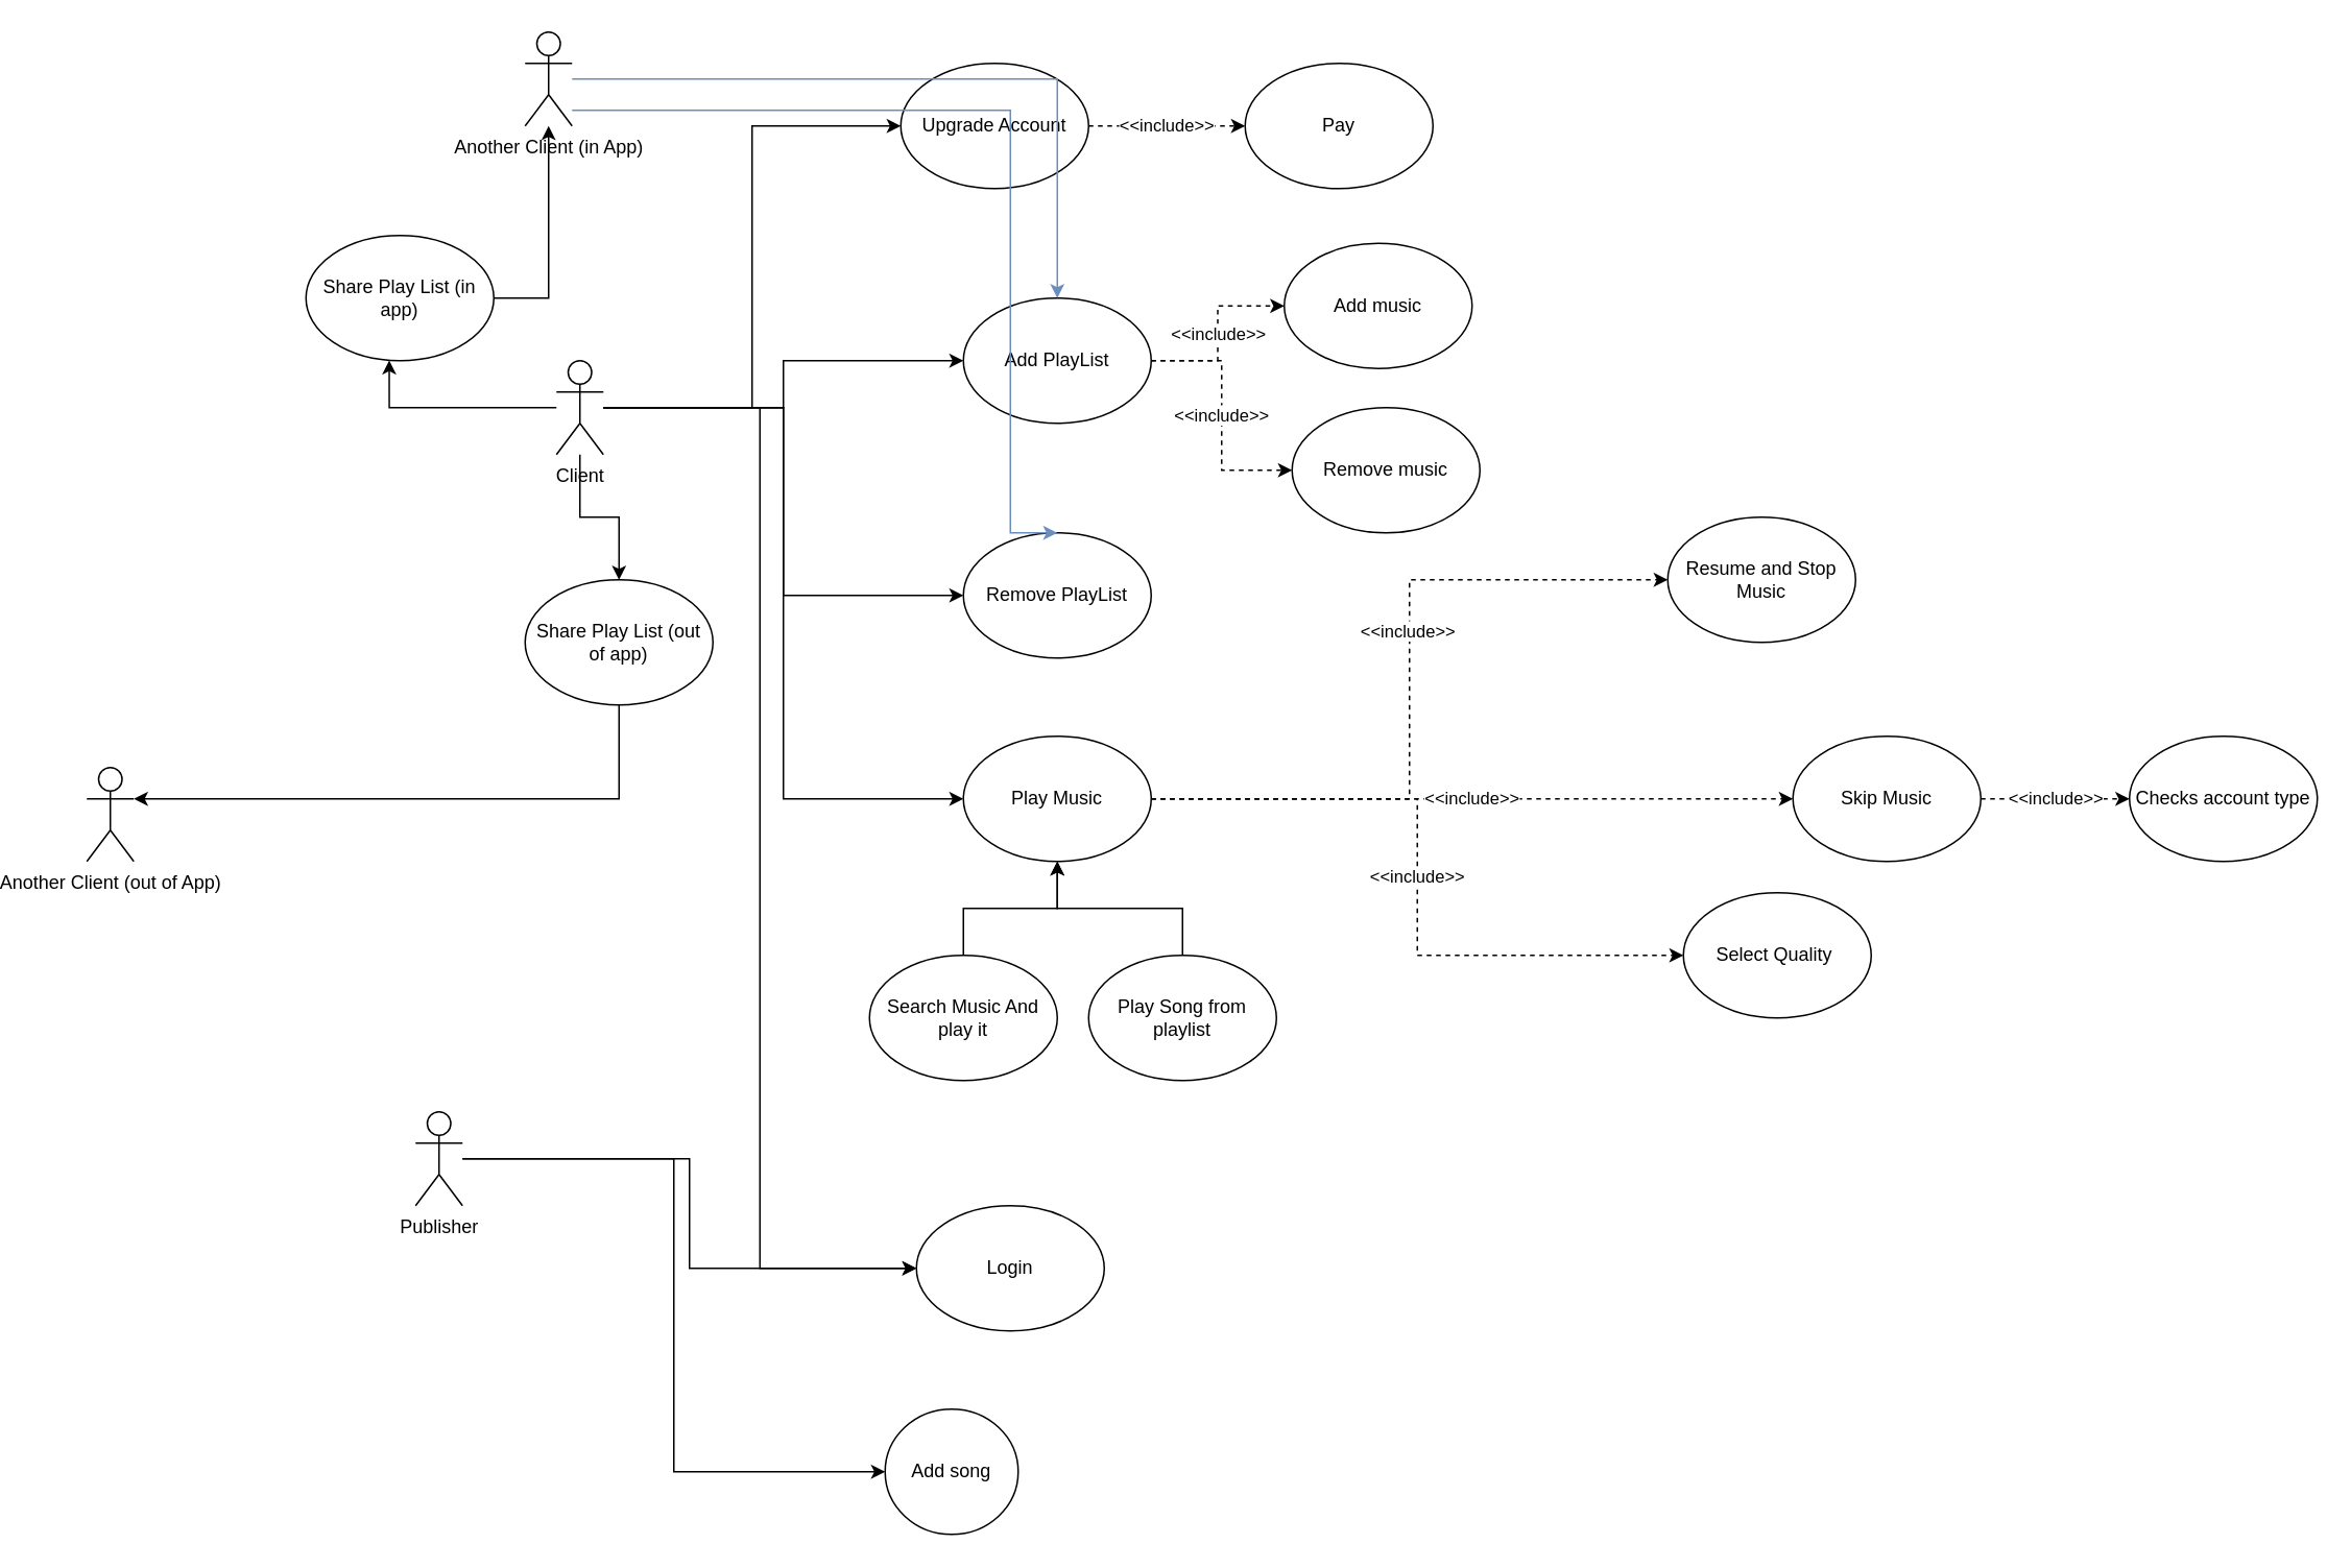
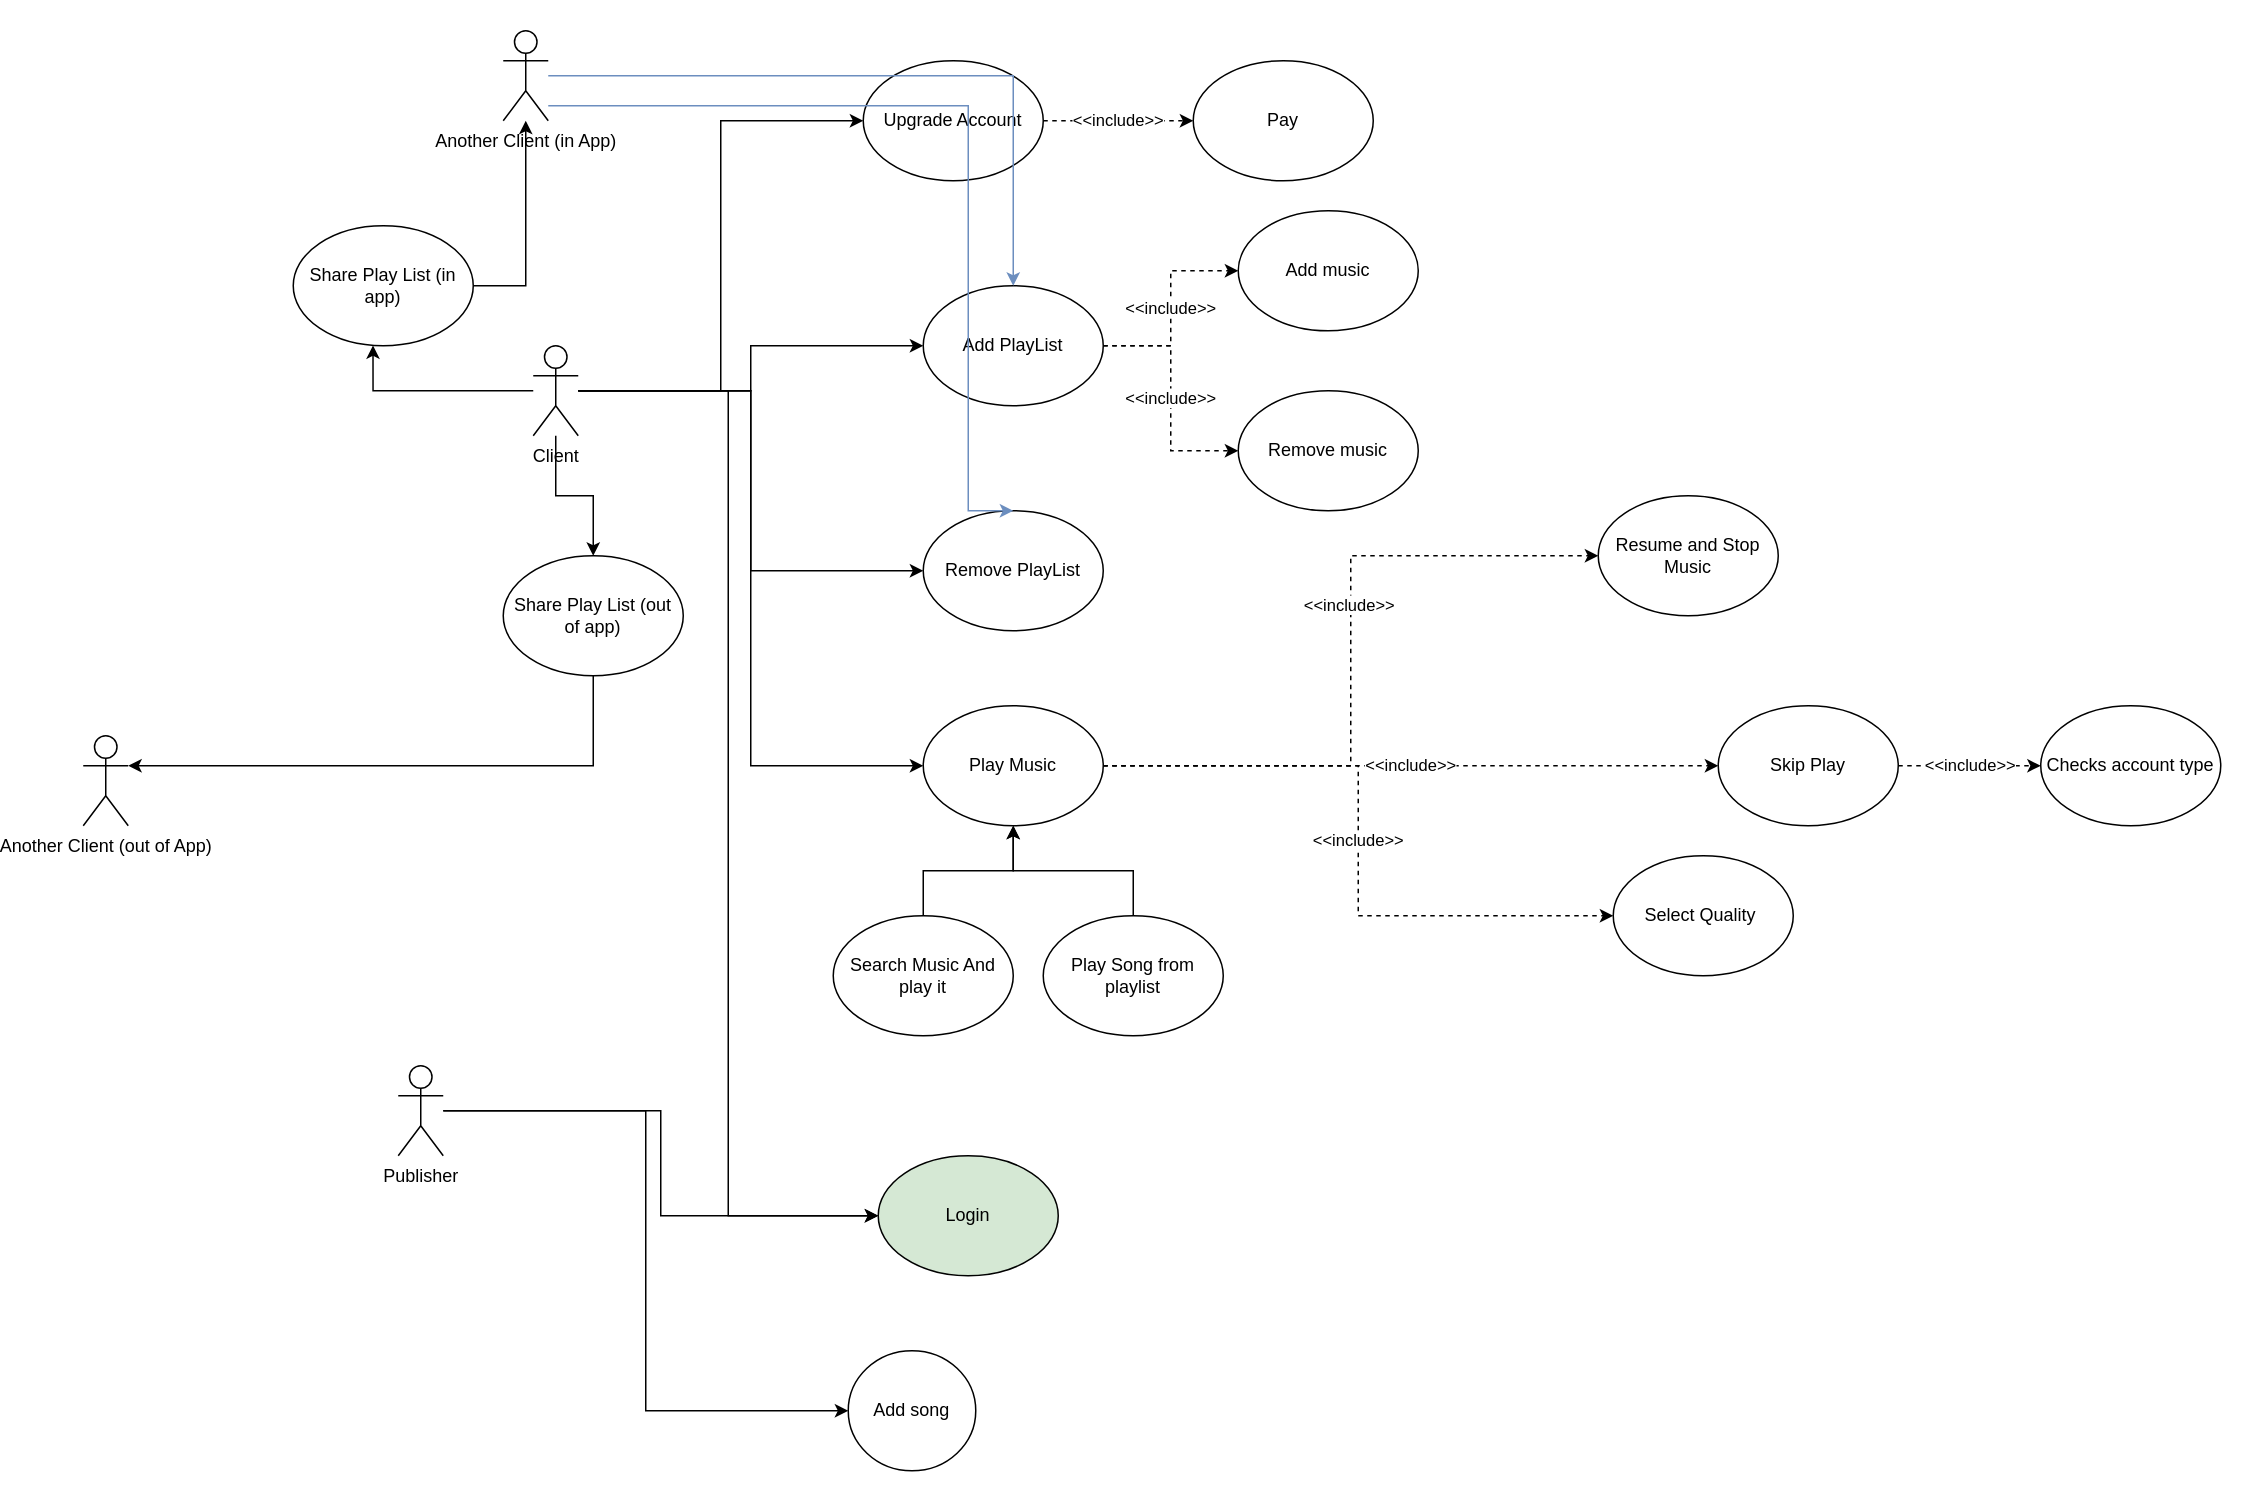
  <mxCell id="0" />
  <mxCell id="1" parent="0" />
  <mxCell id="2" style="edgeStyle=orthogonalEdgeStyle;rounded=0;orthogonalLoop=1;jettySize=auto;html=1;entryX=0;entryY=0.5;entryDx=0;entryDy=0;" edge="1" parent="1" source="9" target="13"><mxGeometry relative="1" as="geometry" /></mxCell>
  <mxCell id="3" style="edgeStyle=orthogonalEdgeStyle;rounded=0;orthogonalLoop=1;jettySize=auto;html=1;entryX=0;entryY=0.5;entryDx=0;entryDy=0;" edge="1" parent="1" source="9" target="15"><mxGeometry relative="1" as="geometry" /></mxCell>
  <mxCell id="4" style="edgeStyle=orthogonalEdgeStyle;rounded=0;orthogonalLoop=1;jettySize=auto;html=1;entryX=0;entryY=0.5;entryDx=0;entryDy=0;" edge="1" parent="1" source="9" target="19"><mxGeometry relative="1" as="geometry" /></mxCell>
  <mxCell id="5" style="edgeStyle=orthogonalEdgeStyle;rounded=0;orthogonalLoop=1;jettySize=auto;html=1;entryX=0;entryY=0.5;entryDx=0;entryDy=0;" edge="1" parent="1" source="9" target="22"><mxGeometry relative="1" as="geometry" /></mxCell>
  <mxCell id="6" style="edgeStyle=orthogonalEdgeStyle;rounded=0;orthogonalLoop=1;jettySize=auto;html=1;entryX=0;entryY=0.5;entryDx=0;entryDy=0;" edge="1" parent="1" source="9" target="27"><mxGeometry relative="1" as="geometry" /></mxCell>
  <mxCell id="7" style="edgeStyle=orthogonalEdgeStyle;rounded=0;orthogonalLoop=1;jettySize=auto;html=1;" edge="1" parent="1" source="9" target="43"><mxGeometry relative="1" as="geometry" /></mxCell>
  <mxCell id="8" style="edgeStyle=orthogonalEdgeStyle;rounded=0;orthogonalLoop=1;jettySize=auto;html=1;entryX=0.443;entryY=0.997;entryDx=0;entryDy=0;entryPerimeter=0;" edge="1" parent="1" source="9" target="41"><mxGeometry relative="1" as="geometry" /></mxCell>
  <mxCell id="9" value="Client" style="shape=umlActor;verticalLabelPosition=bottom;verticalAlign=top;html=1;outlineConnect=0;" vertex="1" parent="1"><mxGeometry x="320" y="230" width="30" height="60" as="geometry" /></mxCell>
  <mxCell id="10" style="edgeStyle=orthogonalEdgeStyle;rounded=0;orthogonalLoop=1;jettySize=auto;html=1;entryX=0;entryY=0.5;entryDx=0;entryDy=0;" edge="1" parent="1" source="12" target="13"><mxGeometry relative="1" as="geometry" /></mxCell>
  <mxCell id="11" style="edgeStyle=orthogonalEdgeStyle;rounded=0;orthogonalLoop=1;jettySize=auto;html=1;entryX=0;entryY=0.5;entryDx=0;entryDy=0;" edge="1" parent="1" source="12" target="45"><mxGeometry relative="1" as="geometry" /></mxCell>
  <mxCell id="12" value="Publisher" style="shape=umlActor;verticalLabelPosition=bottom;verticalAlign=top;html=1;outlineConnect=0;" vertex="1" parent="1"><mxGeometry x="230" y="710" width="30" height="60" as="geometry" /></mxCell>
- <mxCell id="13" value="Login" style="ellipse;whiteSpace=wrap;html=1;" vertex="1" parent="1"><mxGeometry x="550" y="770" width="120" height="80" as="geometry" /></mxCell>
+ <mxCell id="13" value="Login" style="ellipse;whiteSpace=wrap;html=1;fillColor=#d5e8d4;" vertex="1" parent="1"><mxGeometry x="550" y="770" width="120" height="80" as="geometry" /></mxCell>
  <mxCell id="14" value="&amp;lt;&amp;lt;include&amp;gt;&amp;gt;" style="edgeStyle=orthogonalEdgeStyle;rounded=0;orthogonalLoop=1;jettySize=auto;html=1;dashed=1;" edge="1" parent="1" source="15" target="16"><mxGeometry relative="1" as="geometry" /></mxCell>
  <mxCell id="15" value="Upgrade Account" style="ellipse;whiteSpace=wrap;html=1;" vertex="1" parent="1"><mxGeometry x="540" y="40" width="120" height="80" as="geometry" /></mxCell>
  <mxCell id="16" value="Pay" style="ellipse;whiteSpace=wrap;html=1;" vertex="1" parent="1"><mxGeometry x="760" y="40" width="120" height="80" as="geometry" /></mxCell>
  <mxCell id="17" value="&amp;lt;&amp;lt;include&amp;gt;&amp;gt;" style="edgeStyle=orthogonalEdgeStyle;rounded=0;orthogonalLoop=1;jettySize=auto;html=1;dashed=1;" edge="1" parent="1" source="19" target="20"><mxGeometry relative="1" as="geometry" /></mxCell>
  <mxCell id="18" value="&amp;lt;&amp;lt;include&amp;gt;&amp;gt;" style="edgeStyle=orthogonalEdgeStyle;rounded=0;orthogonalLoop=1;jettySize=auto;html=1;entryX=0;entryY=0.5;entryDx=0;entryDy=0;dashed=1;" edge="1" parent="1" source="19" target="21"><mxGeometry relative="1" as="geometry" /></mxCell>
  <mxCell id="19" value="Add PlayList" style="ellipse;whiteSpace=wrap;html=1;" vertex="1" parent="1"><mxGeometry x="580" y="190" width="120" height="80" as="geometry" /></mxCell>
- <mxCell id="20" value="Add music" style="ellipse;whiteSpace=wrap;html=1;" vertex="1" parent="1"><mxGeometry x="785" y="155" width="120" height="80" as="geometry" /></mxCell>
+ <mxCell id="20" value="Add music" style="ellipse;whiteSpace=wrap;html=1;" vertex="1" parent="1"><mxGeometry x="790" y="140" width="120" height="80" as="geometry" /></mxCell>
  <mxCell id="21" value="Remove music" style="ellipse;whiteSpace=wrap;html=1;" vertex="1" parent="1"><mxGeometry x="790" y="260" width="120" height="80" as="geometry" /></mxCell>
  <mxCell id="22" value="Remove PlayList" style="ellipse;whiteSpace=wrap;html=1;" vertex="1" parent="1"><mxGeometry x="580" y="340" width="120" height="80" as="geometry" /></mxCell>
  <mxCell id="23" style="edgeStyle=orthogonalEdgeStyle;rounded=0;orthogonalLoop=1;jettySize=auto;html=1;entryX=0;entryY=0.5;entryDx=0;entryDy=0;dashed=1;" edge="1" parent="1" source="27" target="28"><mxGeometry relative="1" as="geometry" /></mxCell>
  <mxCell id="24" value="&amp;lt;&amp;lt;include&amp;gt;&amp;gt;" style="edgeLabel;html=1;align=center;verticalAlign=middle;resizable=0;points=[];" vertex="1" connectable="0" parent="23"><mxGeometry x="0.162" y="2" relative="1" as="geometry"><mxPoint as="offset" /></mxGeometry></mxCell>
  <mxCell id="25" value="&amp;lt;&amp;lt;include&amp;gt;&amp;gt;" style="edgeStyle=orthogonalEdgeStyle;rounded=0;orthogonalLoop=1;jettySize=auto;html=1;entryX=0;entryY=0.5;entryDx=0;entryDy=0;dashed=1;" edge="1" parent="1" source="27" target="30"><mxGeometry relative="1" as="geometry" /></mxCell>
  <mxCell id="26" value="&amp;lt;&amp;lt;include&amp;gt;&amp;gt;" style="edgeStyle=orthogonalEdgeStyle;rounded=0;orthogonalLoop=1;jettySize=auto;html=1;entryX=0;entryY=0.5;entryDx=0;entryDy=0;dashed=1;" edge="1" parent="1" source="27" target="44"><mxGeometry relative="1" as="geometry" /></mxCell>
  <mxCell id="27" value="Play Music" style="ellipse;whiteSpace=wrap;html=1;" vertex="1" parent="1"><mxGeometry x="580" y="470" width="120" height="80" as="geometry" /></mxCell>
  <mxCell id="28" value="Resume and Stop Music" style="ellipse;whiteSpace=wrap;html=1;" vertex="1" parent="1"><mxGeometry x="1030" y="330" width="120" height="80" as="geometry" /></mxCell>
  <mxCell id="29" value="&amp;lt;&amp;lt;include&amp;gt;&amp;gt;" style="edgeStyle=orthogonalEdgeStyle;rounded=0;orthogonalLoop=1;jettySize=auto;html=1;entryX=0;entryY=0.5;entryDx=0;entryDy=0;dashed=1;" edge="1" parent="1" source="30" target="31"><mxGeometry relative="1" as="geometry" /></mxCell>
- <mxCell id="30" value="Skip Music" style="ellipse;whiteSpace=wrap;html=1;" vertex="1" parent="1"><mxGeometry x="1110" y="470" width="120" height="80" as="geometry" /></mxCell>
+ <mxCell id="30" value="Skip Play" style="ellipse;whiteSpace=wrap;html=1;" vertex="1" parent="1"><mxGeometry x="1110" y="470" width="120" height="80" as="geometry" /></mxCell>
  <mxCell id="31" value="Checks account type" style="ellipse;whiteSpace=wrap;html=1;" vertex="1" parent="1"><mxGeometry x="1325" y="470" width="120" height="80" as="geometry" /></mxCell>
  <mxCell id="32" style="edgeStyle=orthogonalEdgeStyle;rounded=0;orthogonalLoop=1;jettySize=auto;html=1;entryX=0.5;entryY=1;entryDx=0;entryDy=0;" edge="1" parent="1" source="33" target="27"><mxGeometry relative="1" as="geometry" /></mxCell>
  <mxCell id="33" value="Search Music And play it" style="ellipse;whiteSpace=wrap;html=1;" vertex="1" parent="1"><mxGeometry x="520" y="610" width="120" height="80" as="geometry" /></mxCell>
  <mxCell id="34" style="edgeStyle=orthogonalEdgeStyle;rounded=0;orthogonalLoop=1;jettySize=auto;html=1;entryX=0.5;entryY=1;entryDx=0;entryDy=0;" edge="1" parent="1" source="35" target="27"><mxGeometry relative="1" as="geometry" /></mxCell>
  <mxCell id="35" value="Play Song from playlist" style="ellipse;whiteSpace=wrap;html=1;" vertex="1" parent="1"><mxGeometry x="660" y="610" width="120" height="80" as="geometry" /></mxCell>
  <mxCell id="36" style="edgeStyle=orthogonalEdgeStyle;rounded=0;orthogonalLoop=1;jettySize=auto;html=1;entryX=0.5;entryY=0;entryDx=0;entryDy=0;fillColor=#dae8fc;strokeColor=#6c8ebf;" edge="1" parent="1" source="38" target="19"><mxGeometry relative="1" as="geometry" /></mxCell>
  <mxCell id="37" style="edgeStyle=orthogonalEdgeStyle;rounded=0;orthogonalLoop=1;jettySize=auto;html=1;entryX=0.5;entryY=0;entryDx=0;entryDy=0;fillColor=#dae8fc;strokeColor=#6c8ebf;" edge="1" parent="1" source="38" target="22"><mxGeometry relative="1" as="geometry"><Array as="points"><mxPoint x="610" y="70" /><mxPoint x="610" y="340" /></Array></mxGeometry></mxCell>
  <mxCell id="38" value="Another Client (in App)" style="shape=umlActor;verticalLabelPosition=bottom;verticalAlign=top;html=1;outlineConnect=0;" vertex="1" parent="1"><mxGeometry x="300" y="20" width="30" height="60" as="geometry" /></mxCell>
  <mxCell id="39" value="Another Client (out of App)" style="shape=umlActor;verticalLabelPosition=bottom;verticalAlign=top;html=1;outlineConnect=0;" vertex="1" parent="1"><mxGeometry x="20" y="490" width="30" height="60" as="geometry" /></mxCell>
  <mxCell id="40" style="edgeStyle=orthogonalEdgeStyle;rounded=0;orthogonalLoop=1;jettySize=auto;html=1;" edge="1" parent="1" source="41" target="38"><mxGeometry relative="1" as="geometry" /></mxCell>
  <mxCell id="41" value="Share Play List (in app)" style="ellipse;whiteSpace=wrap;html=1;" vertex="1" parent="1"><mxGeometry x="160" y="150" width="120" height="80" as="geometry" /></mxCell>
  <mxCell id="42" style="edgeStyle=orthogonalEdgeStyle;rounded=0;orthogonalLoop=1;jettySize=auto;html=1;entryX=1;entryY=0.333;entryDx=0;entryDy=0;entryPerimeter=0;" edge="1" parent="1" source="43" target="39"><mxGeometry relative="1" as="geometry"><Array as="points"><mxPoint x="360" y="510" /></Array></mxGeometry></mxCell>
  <mxCell id="43" value="Share Play List (out of app)" style="ellipse;whiteSpace=wrap;html=1;" vertex="1" parent="1"><mxGeometry x="300" y="370" width="120" height="80" as="geometry" /></mxCell>
  <mxCell id="44" value="Select Quality&amp;nbsp;" style="ellipse;whiteSpace=wrap;html=1;" vertex="1" parent="1"><mxGeometry x="1040" y="570" width="120" height="80" as="geometry" /></mxCell>
  <mxCell id="45" value="Add song" style="ellipse;whiteSpace=wrap;html=1;" vertex="1" parent="1"><mxGeometry x="530" y="900" width="85" height="80" as="geometry" /></mxCell>
